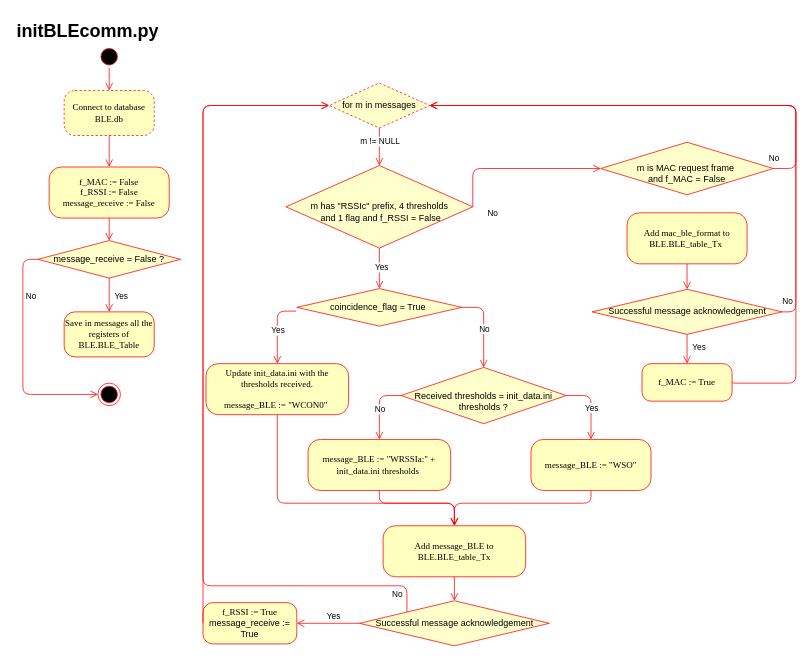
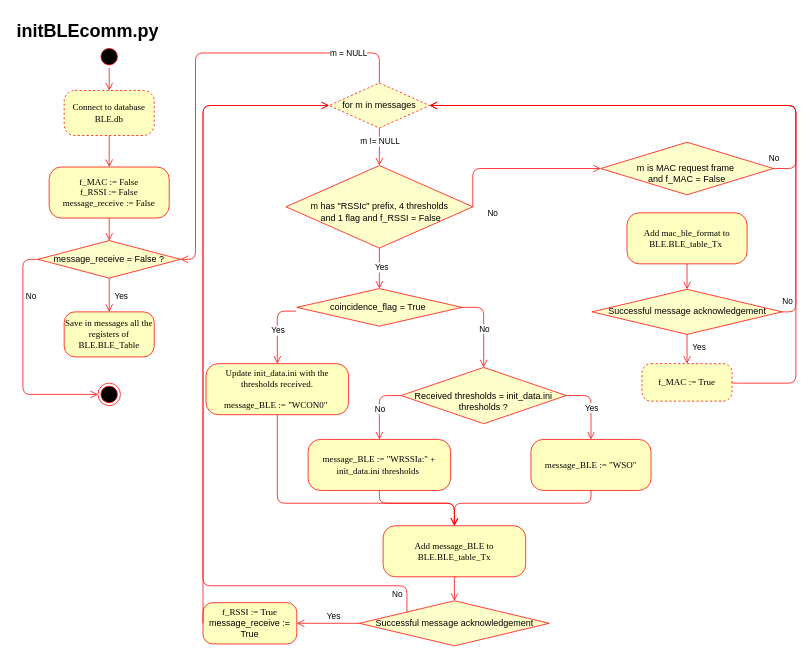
  <mxCell id="0" />
  <mxCell id="1" parent="0" />
  <mxCell id="2" value="" style="ellipse;html=1;shape=startState;fillColor=#000000;strokeColor=#ff0000;rounded=1;shadow=0;comic=0;labelBackgroundColor=none;fontFamily=Verdana;fontSize=12;fontColor=#000000;align=center;direction=south;" parent="1" vertex="1"><mxGeometry x="130" y="60" width="30" height="30" as="geometry" /></mxCell>
  <mxCell id="3" value="Connect to database BLE.db" style="rounded=1;whiteSpace=wrap;html=1;arcSize=24;fillColor=#ffffc0;strokeColor=#FF0000;shadow=0;comic=0;labelBackgroundColor=none;fontFamily=Verdana;fontSize=12;fontColor=#000000;align=center;dashed=1;" parent="1" vertex="1"><mxGeometry x="85" y="120" width="120" height="60" as="geometry" /></mxCell>
  <mxCell id="4" value="" style="ellipse;html=1;shape=endState;fillColor=#000000;strokeColor=#ff0000;rounded=1;shadow=0;comic=0;labelBackgroundColor=none;fontFamily=Verdana;fontSize=12;fontColor=#000000;align=center;" parent="1" vertex="1"><mxGeometry x="130" y="510" width="30" height="30" as="geometry" /></mxCell>
  <mxCell id="5" style="edgeStyle=elbowEdgeStyle;html=1;labelBackgroundColor=none;endArrow=open;endSize=8;strokeColor=#ff0000;fontFamily=Verdana;fontSize=12;align=left;entryX=0;entryY=0.5;entryDx=0;entryDy=0;" parent="1" source="23" target="4" edge="1"><mxGeometry relative="1" as="geometry"><mxPoint y="370" as="sourcePoint" x="20" /><mxPoint x="115" y="570" as="targetPoint" /><Array as="points"><mxPoint x="30" y="460" /></Array></mxGeometry></mxCell>
  <mxCell id="6" value="No" style="edgeLabel;html=1;align=center;verticalAlign=middle;resizable=0;points=[];" vertex="1" connectable="0" parent="5"><mxGeometry x="-0.546" relative="1" as="geometry"><mxPoint x="10" y="1" as="offset" /></mxGeometry></mxCell>
  <mxCell id="7" value="for m in messages" style="rhombus;whiteSpace=wrap;html=1;fillColor=#FFFFCC;strokeColor=#FF0000;dashed=1;" parent="1" vertex="1"><mxGeometry x="438" y="110" width="134" height="60" as="geometry" /></mxCell>
  <mxCell id="8" value="&lt;h1 style=&quot;margin-top: 0px;&quot;&gt;initBLEcomm.py&lt;/h1&gt;" style="text;html=1;whiteSpace=wrap;overflow=hidden;rounded=0;" parent="1" vertex="1"><mxGeometry width="320" height="50" as="geometry" x="20" y="20" /></mxCell>
  <mxCell id="9" style="edgeStyle=orthogonalEdgeStyle;html=1;labelBackgroundColor=none;endArrow=open;endSize=8;strokeColor=#ff0000;fontFamily=Verdana;fontSize=12;align=left;exitX=0.5;exitY=1;exitDx=0;exitDy=0;entryX=0.5;entryY=0;entryDx=0;entryDy=0;" parent="1" source="18" target="19" edge="1"><mxGeometry relative="1" as="geometry"><mxPoint x="432" y="272" as="sourcePoint" /><mxPoint x="431.522" y="312" as="targetPoint" /></mxGeometry></mxCell>
  <mxCell id="10" value="Yes" style="edgeLabel;html=1;align=center;verticalAlign=middle;resizable=0;points=[];" vertex="1" connectable="0" parent="9"><mxGeometry x="-0.065" y="2" relative="1" as="geometry"><mxPoint as="offset" /></mxGeometry></mxCell>
  <mxCell id="11" style="edgeStyle=orthogonalEdgeStyle;html=1;labelBackgroundColor=none;endArrow=open;endSize=8;strokeColor=#ff0000;fontFamily=Verdana;fontSize=12;align=left;exitX=0.5;exitY=1;exitDx=0;exitDy=0;" parent="1" source="7" target="18" edge="1"><mxGeometry relative="1" as="geometry"><mxPoint x="428.5" y="272" as="sourcePoint" /><mxPoint x="561" y="232" as="targetPoint" /></mxGeometry></mxCell>
  <mxCell id="12" value="m != NULL" style="edgeLabel;html=1;align=center;verticalAlign=middle;resizable=0;points=[];" vertex="1" connectable="0" parent="11"><mxGeometry x="-0.323" relative="1" as="geometry"><mxPoint as="offset" /></mxGeometry></mxCell>
  <mxCell id="13" style="edgeStyle=orthogonalEdgeStyle;html=1;labelBackgroundColor=none;endArrow=open;endSize=8;strokeColor=#ff0000;fontFamily=Verdana;fontSize=12;align=left;exitX=1;exitY=0.5;exitDx=0;exitDy=0;entryX=0.5;entryY=0;entryDx=0;entryDy=0;" parent="1" source="2" target="3" edge="1"><mxGeometry relative="1" as="geometry"><mxPoint x="109.5" y="187" as="sourcePoint" /><mxPoint x="175" y="255" as="targetPoint" /></mxGeometry></mxCell>
  <mxCell id="14" value="f_MAC := False&lt;div&gt;f_RSSI := False&lt;/div&gt;&lt;div&gt;message_receive := False&lt;/div&gt;" style="rounded=1;whiteSpace=wrap;html=1;arcSize=24;fillColor=#ffffc0;strokeColor=#FF0000;shadow=0;comic=0;labelBackgroundColor=none;fontFamily=Verdana;fontSize=12;fontColor=#000000;align=center;" vertex="1" parent="1"><mxGeometry x="65" y="222" width="160" height="68" as="geometry" /></mxCell>
  <mxCell id="15" value="Save in messages all the registers of BLE.BLE_Table" style="rounded=1;whiteSpace=wrap;html=1;arcSize=24;fillColor=#ffffc0;strokeColor=#FF0000;shadow=0;comic=0;labelBackgroundColor=none;fontFamily=Verdana;fontSize=12;fontColor=#000000;align=center;" vertex="1" parent="1"><mxGeometry x="85" y="415" width="120" height="60" as="geometry" /></mxCell>
+ <mxCell id="16" style="edgeStyle=orthogonalEdgeStyle;html=1;labelBackgroundColor=none;endArrow=open;endSize=8;strokeColor=#ff0000;fontFamily=Verdana;fontSize=12;align=left;exitX=0.5;exitY=0;exitDx=0;exitDy=0;entryX=1;entryY=0.5;entryDx=0;entryDy=0;" edge="1" parent="1" source="7" target="23"><mxGeometry relative="1" as="geometry"><mxPoint x="519.5" y="29.99" as="sourcePoint" /><mxPoint x="205" y="344.99" as="targetPoint" /><Array as="points"><mxPoint x="505" y="70" /><mxPoint x="260" y="70" /><mxPoint x="260" y="345" /></Array></mxGeometry></mxCell>
+ <mxCell id="17" value="m = NULL" style="edgeLabel;html=1;align=center;verticalAlign=middle;resizable=0;points=[];" vertex="1" connectable="0" parent="16"><mxGeometry x="-0.823" y="2" relative="1" as="geometry"><mxPoint x="-31" y="-2" as="offset" /></mxGeometry></mxCell>
  <mxCell id="18" value="&lt;div&gt;&lt;span style=&quot;background-color: transparent; color: light-dark(rgb(0, 0, 0), rgb(255, 255, 255));&quot;&gt;&lt;br&gt;&lt;/span&gt;&lt;/div&gt;&lt;div&gt;&lt;span style=&quot;background-color: transparent; color: light-dark(rgb(0, 0, 0), rgb(255, 255, 255));&quot;&gt;m has &quot;RSSIc&quot; prefix, 4 thresholds&lt;/span&gt;&lt;/div&gt;&lt;div&gt;&amp;nbsp;and 1 flag and f_RSSI = False&lt;/div&gt;" style="rhombus;whiteSpace=wrap;html=1;fillColor=#FFFFCC;strokeColor=#FF0000;" vertex="1" parent="1"><mxGeometry x="380.5" y="220" width="249" height="110" as="geometry" /></mxCell>
  <mxCell id="19" value="coincidence_flag = True&amp;nbsp;" style="rhombus;whiteSpace=wrap;html=1;fillColor=#FFFFCC;strokeColor=#FF0000;" vertex="1" parent="1"><mxGeometry x="395" y="384" width="220" height="50" as="geometry" /></mxCell>
  <mxCell id="20" value="&lt;div&gt;&lt;span style=&quot;background-color: transparent; color: light-dark(rgb(0, 0, 0), rgb(255, 255, 255));&quot;&gt;&lt;br&gt;&lt;/span&gt;&lt;/div&gt;&lt;div&gt;&lt;span style=&quot;background-color: transparent; color: light-dark(rgb(0, 0, 0), rgb(255, 255, 255));&quot;&gt;m is MAC request frame&amp;nbsp;&lt;/span&gt;&lt;/div&gt;&lt;div&gt;and f_MAC = False&lt;/div&gt;" style="rhombus;whiteSpace=wrap;html=1;fillColor=#FFFFCC;strokeColor=#FF0000;" vertex="1" parent="1"><mxGeometry x="800" y="189" width="230" height="70" as="geometry" /></mxCell>
  <mxCell id="21" style="edgeStyle=orthogonalEdgeStyle;html=1;labelBackgroundColor=none;endArrow=open;endSize=8;strokeColor=#ff0000;fontFamily=Verdana;fontSize=12;align=left;exitX=1;exitY=0.5;exitDx=0;exitDy=0;entryX=0;entryY=0.5;entryDx=0;entryDy=0;" edge="1" parent="1" source="18" target="20"><mxGeometry relative="1" as="geometry"><mxPoint x="760" y="290" as="sourcePoint" /><mxPoint x="760" y="335" as="targetPoint" /><Array as="points"><mxPoint x="630" y="224" /></Array></mxGeometry></mxCell>
  <mxCell id="22" value="No" style="edgeLabel;html=1;align=center;verticalAlign=middle;resizable=0;points=[];" vertex="1" connectable="0" parent="21"><mxGeometry x="-0.065" y="2" relative="1" as="geometry"><mxPoint x="-27" y="61" as="offset" /></mxGeometry></mxCell>
  <mxCell id="23" value="message_receive = False ?" style="rhombus;whiteSpace=wrap;html=1;fillColor=#FFFFCC;strokeColor=#FF0000;" vertex="1" parent="1"><mxGeometry x="50" y="320" width="190" height="50" as="geometry" /></mxCell>
  <mxCell id="24" style="edgeStyle=orthogonalEdgeStyle;html=1;labelBackgroundColor=none;endArrow=open;endSize=8;strokeColor=#ff0000;fontFamily=Verdana;fontSize=12;align=left;exitX=0.5;exitY=1;exitDx=0;exitDy=0;entryX=0.5;entryY=0;entryDx=0;entryDy=0;" edge="1" parent="1" source="14" target="23"><mxGeometry relative="1" as="geometry"><mxPoint x="230" y="380" as="sourcePoint" /><mxPoint x="230" y="422" as="targetPoint" /><Array as="points"><mxPoint x="145" y="300" /><mxPoint x="145" y="300" /></Array></mxGeometry></mxCell>
  <mxCell id="25" style="edgeStyle=orthogonalEdgeStyle;html=1;labelBackgroundColor=none;endArrow=open;endSize=8;strokeColor=#ff0000;fontFamily=Verdana;fontSize=12;align=left;exitX=0.5;exitY=1;exitDx=0;exitDy=0;entryX=0.5;entryY=0;entryDx=0;entryDy=0;" edge="1" parent="1" source="3" target="14"><mxGeometry relative="1" as="geometry"><mxPoint x="260" y="110" as="sourcePoint" /><mxPoint x="260" y="140" as="targetPoint" /></mxGeometry></mxCell>
  <mxCell id="26" style="edgeStyle=orthogonalEdgeStyle;html=1;labelBackgroundColor=none;endArrow=open;endSize=8;strokeColor=#ff0000;fontFamily=Verdana;fontSize=12;align=left;exitX=0.5;exitY=1;exitDx=0;exitDy=0;entryX=0.5;entryY=0;entryDx=0;entryDy=0;" edge="1" parent="1" source="23" target="15"><mxGeometry relative="1" as="geometry"><mxPoint x="320" y="330" as="sourcePoint" /><mxPoint x="320" y="360" as="targetPoint" /><Array as="points"><mxPoint x="145" y="380" /><mxPoint x="145" y="380" /></Array></mxGeometry></mxCell>
  <mxCell id="27" value="Yes" style="edgeLabel;html=1;align=center;verticalAlign=middle;resizable=0;points=[];" vertex="1" connectable="0" parent="26"><mxGeometry x="0.068" y="3" relative="1" as="geometry"><mxPoint x="12" as="offset" /></mxGeometry></mxCell>
  <mxCell id="28" value="Update init_data.ini with the thresholds received.&lt;div&gt;&lt;br&gt;&lt;/div&gt;&lt;div&gt;message_BLE := &quot;WCON0&quot;&amp;nbsp;&lt;/div&gt;" style="rounded=1;whiteSpace=wrap;html=1;arcSize=24;fillColor=#ffffc0;strokeColor=#FF0000;shadow=0;comic=0;labelBackgroundColor=none;fontFamily=Verdana;fontSize=12;fontColor=#000000;align=center;" vertex="1" parent="1"><mxGeometry x="274" y="484" width="190" height="68" as="geometry" /></mxCell>
  <mxCell id="29" style="edgeStyle=orthogonalEdgeStyle;html=1;labelBackgroundColor=none;endArrow=open;endSize=8;strokeColor=#ff0000;fontFamily=Verdana;fontSize=12;align=left;entryX=0.5;entryY=0;entryDx=0;entryDy=0;" edge="1" parent="1" target="28"><mxGeometry relative="1" as="geometry"><mxPoint x="394" y="414" as="sourcePoint" /><mxPoint x="704" y="449" as="targetPoint" /><Array as="points"><mxPoint x="369" y="414" /></Array></mxGeometry></mxCell>
  <mxCell id="30" value="Yes" style="edgeLabel;html=1;align=center;verticalAlign=middle;resizable=0;points=[];" vertex="1" connectable="0" parent="29"><mxGeometry x="-0.065" y="2" relative="1" as="geometry"><mxPoint x="-2" y="6" as="offset" /></mxGeometry></mxCell>
  <mxCell id="31" value="&lt;div&gt;&lt;br&gt;&lt;/div&gt;Received thresholds = init_data.ini thresholds ?" style="rhombus;whiteSpace=wrap;html=1;fillColor=#FFFFCC;strokeColor=#FF0000;" vertex="1" parent="1"><mxGeometry x="534" y="489" width="220" height="75" as="geometry" /></mxCell>
  <mxCell id="32" style="edgeStyle=orthogonalEdgeStyle;html=1;labelBackgroundColor=none;endArrow=open;endSize=8;strokeColor=#ff0000;fontFamily=Verdana;fontSize=12;align=left;entryX=0.5;entryY=0;entryDx=0;entryDy=0;exitX=1;exitY=0.5;exitDx=0;exitDy=0;" edge="1" parent="1" source="19" target="31"><mxGeometry relative="1" as="geometry"><mxPoint x="689" y="354" as="sourcePoint" /><mxPoint x="664" y="424" as="targetPoint" /><Array as="points"><mxPoint x="644" y="409" /></Array></mxGeometry></mxCell>
  <mxCell id="33" value="No" style="edgeLabel;html=1;align=center;verticalAlign=middle;resizable=0;points=[];" vertex="1" connectable="0" parent="32"><mxGeometry x="-0.065" y="2" relative="1" as="geometry"><mxPoint x="-2" y="6" as="offset" /></mxGeometry></mxCell>
  <mxCell id="34" value="&lt;div&gt;&lt;span style=&quot;background-color: transparent; color: light-dark(rgb(0, 0, 0), rgb(237, 237, 237));&quot;&gt;message_BLE := &quot;WRSSIa:&quot; + init_data.ini thresholds&amp;nbsp;&lt;/span&gt;&lt;/div&gt;" style="rounded=1;whiteSpace=wrap;html=1;arcSize=24;fillColor=#ffffc0;strokeColor=#FF0000;shadow=0;comic=0;labelBackgroundColor=none;fontFamily=Verdana;fontSize=12;fontColor=#000000;align=center;" vertex="1" parent="1"><mxGeometry x="410" y="585" width="190" height="68" as="geometry" /></mxCell>
  <mxCell id="35" style="edgeStyle=orthogonalEdgeStyle;html=1;labelBackgroundColor=none;endArrow=open;endSize=8;strokeColor=#ff0000;fontFamily=Verdana;fontSize=12;align=left;entryX=0.5;entryY=0;entryDx=0;entryDy=0;exitX=0;exitY=0.5;exitDx=0;exitDy=0;" edge="1" parent="1" source="31" target="34"><mxGeometry relative="1" as="geometry"><mxPoint x="774" y="444" as="sourcePoint" /><mxPoint x="803" y="524" as="targetPoint" /><Array as="points"><mxPoint x="505" y="526" /></Array></mxGeometry></mxCell>
  <mxCell id="36" value="No" style="edgeLabel;html=1;align=center;verticalAlign=middle;resizable=0;points=[];" vertex="1" connectable="0" parent="35"><mxGeometry x="-0.065" y="2" relative="1" as="geometry"><mxPoint x="-2" y="6" as="offset" /></mxGeometry></mxCell>
  <mxCell id="37" value="&lt;div&gt;&lt;span style=&quot;background-color: transparent; color: light-dark(rgb(0, 0, 0), rgb(237, 237, 237));&quot;&gt;message_BLE := &quot;WSO&quot;&lt;/span&gt;&lt;/div&gt;" style="rounded=1;whiteSpace=wrap;html=1;arcSize=24;fillColor=#ffffc0;strokeColor=#FF0000;shadow=0;comic=0;labelBackgroundColor=none;fontFamily=Verdana;fontSize=12;fontColor=#000000;align=center;" vertex="1" parent="1"><mxGeometry x="707" y="585" width="160" height="68" as="geometry" /></mxCell>
  <mxCell id="38" style="edgeStyle=orthogonalEdgeStyle;html=1;labelBackgroundColor=none;endArrow=open;endSize=8;strokeColor=#ff0000;fontFamily=Verdana;fontSize=12;align=left;entryX=0.5;entryY=0;entryDx=0;entryDy=0;exitX=1;exitY=0.5;exitDx=0;exitDy=0;" edge="1" parent="1" source="31" target="37"><mxGeometry relative="1" as="geometry"><mxPoint x="653" y="575" as="sourcePoint" /><mxPoint x="624" y="633" as="targetPoint" /><Array as="points"><mxPoint x="787" y="527" /></Array></mxGeometry></mxCell>
  <mxCell id="39" value="Yes" style="edgeLabel;html=1;align=center;verticalAlign=middle;resizable=0;points=[];" vertex="1" connectable="0" parent="38"><mxGeometry x="-0.065" y="2" relative="1" as="geometry"><mxPoint x="-2" y="6" as="offset" /></mxGeometry></mxCell>
  <mxCell id="40" value="&lt;div&gt;&lt;span style=&quot;background-color: transparent; color: light-dark(rgb(0, 0, 0), rgb(237, 237, 237));&quot;&gt;Add message_BLE to BLE.BLE_table_Tx&lt;/span&gt;&lt;/div&gt;" style="rounded=1;whiteSpace=wrap;html=1;arcSize=24;fillColor=#ffffc0;strokeColor=#FF0000;shadow=0;comic=0;labelBackgroundColor=none;fontFamily=Verdana;fontSize=12;fontColor=#000000;align=center;" vertex="1" parent="1"><mxGeometry x="510" y="700" width="190" height="68" as="geometry" /></mxCell>
  <mxCell id="41" style="edgeStyle=orthogonalEdgeStyle;html=1;labelBackgroundColor=none;endArrow=open;endSize=8;strokeColor=#ff0000;fontFamily=Verdana;fontSize=12;align=left;entryX=0.5;entryY=0;entryDx=0;entryDy=0;exitX=0.5;exitY=1;exitDx=0;exitDy=0;" edge="1" parent="1" source="28" target="40"><mxGeometry relative="1" as="geometry"><mxPoint x="364" y="563" as="sourcePoint" /><mxPoint x="505" y="793" as="targetPoint" /><Array as="points"><mxPoint x="369" y="670" /><mxPoint x="605" y="670" /></Array></mxGeometry></mxCell>
  <mxCell id="42" style="edgeStyle=orthogonalEdgeStyle;html=1;labelBackgroundColor=none;endArrow=open;endSize=8;strokeColor=#ff0000;fontFamily=Verdana;fontSize=12;align=left;entryX=0.5;entryY=0;entryDx=0;entryDy=0;exitX=0.5;exitY=1;exitDx=0;exitDy=0;" edge="1" parent="1" source="34" target="40"><mxGeometry relative="1" as="geometry"><mxPoint x="584" y="663" as="sourcePoint" /><mxPoint x="505" y="793" as="targetPoint" /><Array as="points"><mxPoint x="505" y="670" /><mxPoint x="605" y="670" /></Array></mxGeometry></mxCell>
  <mxCell id="43" style="edgeStyle=orthogonalEdgeStyle;html=1;labelBackgroundColor=none;endArrow=open;endSize=8;strokeColor=#ff0000;fontFamily=Verdana;fontSize=12;align=left;entryX=0.5;entryY=0;entryDx=0;entryDy=0;exitX=0.5;exitY=1;exitDx=0;exitDy=0;" edge="1" parent="1" source="37" target="40"><mxGeometry relative="1" as="geometry"><mxPoint x="664" y="663" as="sourcePoint" /><mxPoint x="505" y="793" as="targetPoint" /><Array as="points"><mxPoint x="787" y="670" /><mxPoint x="605" y="670" /></Array></mxGeometry></mxCell>
  <mxCell id="44" value="&lt;div&gt;&lt;span style=&quot;background-color: transparent; color: light-dark(rgb(0, 0, 0), rgb(237, 237, 237));&quot;&gt;f_RSSI := True&lt;/span&gt;&lt;/div&gt;&lt;div&gt;&lt;span style=&quot;font-family: Helvetica;&quot;&gt;message_receive :=&lt;/span&gt;&lt;span style=&quot;background-color: transparent; color: light-dark(rgb(0, 0, 0), rgb(237, 237, 237));&quot;&gt;&lt;/span&gt;&lt;/div&gt;&lt;div&gt;&lt;span style=&quot;font-family: Helvetica;&quot;&gt;True&lt;/span&gt;&lt;/div&gt;" style="rounded=1;whiteSpace=wrap;html=1;arcSize=24;fillColor=#ffffc0;strokeColor=#FF0000;shadow=0;comic=0;labelBackgroundColor=none;fontFamily=Verdana;fontSize=12;fontColor=#000000;align=center;" vertex="1" parent="1"><mxGeometry x="270" y="802.5" width="125" height="55" as="geometry" /></mxCell>
  <mxCell id="45" style="edgeStyle=orthogonalEdgeStyle;html=1;labelBackgroundColor=none;endArrow=open;endSize=8;strokeColor=#ff0000;fontFamily=Verdana;fontSize=12;align=left;entryX=0;entryY=0.5;entryDx=0;entryDy=0;exitX=0;exitY=0.5;exitDx=0;exitDy=0;" edge="1" parent="1" source="44" target="7"><mxGeometry relative="1" as="geometry"><mxPoint x="1062" y="730" as="sourcePoint" /><mxPoint x="780" y="791" as="targetPoint" /><Array as="points"><mxPoint x="270" y="830" /><mxPoint x="270" y="140" /></Array></mxGeometry></mxCell>
  <mxCell id="46" value="Add mac_ble_format to BLE.BLE_table_Tx&amp;nbsp;" style="rounded=1;whiteSpace=wrap;html=1;arcSize=24;fillColor=#ffffc0;strokeColor=#FF0000;shadow=0;comic=0;labelBackgroundColor=none;fontFamily=Verdana;fontSize=12;fontColor=#000000;align=center;" vertex="1" parent="1"><mxGeometry x="835" y="283" width="160" height="68" as="geometry" /></mxCell>
- <mxCell id="47" value="f_MAC := True" style="rounded=1;whiteSpace=wrap;html=1;arcSize=24;fillColor=#ffffc0;strokeColor=#FF0000;shadow=0;comic=0;labelBackgroundColor=none;fontFamily=Verdana;fontSize=12;fontColor=#000000;align=center;" vertex="1" parent="1"><mxGeometry x="855" y="484" width="120" height="50" as="geometry" /></mxCell>
+ <mxCell id="47" value="f_MAC := True" style="rounded=1;whiteSpace=wrap;html=1;arcSize=24;fillColor=#ffffc0;strokeColor=#FF0000;shadow=0;comic=0;labelBackgroundColor=none;fontFamily=Verdana;fontSize=12;fontColor=#000000;align=center;dashed=1;" vertex="1" parent="1"><mxGeometry x="855" y="484" width="120" height="50" as="geometry" /></mxCell>
  <mxCell id="48" style="edgeStyle=orthogonalEdgeStyle;html=1;labelBackgroundColor=none;endArrow=open;endSize=8;strokeColor=#ff0000;fontFamily=Verdana;fontSize=12;align=left;exitX=1;exitY=0.5;exitDx=0;exitDy=0;entryX=1;entryY=0.5;entryDx=0;entryDy=0;" edge="1" parent="1" source="20" target="7"><mxGeometry relative="1" as="geometry"><mxPoint x="850" y="190" as="sourcePoint" /><mxPoint x="1020" y="90" as="targetPoint" /><Array as="points"><mxPoint x="1060" y="224" /><mxPoint x="1060" y="140" /></Array></mxGeometry></mxCell>
  <mxCell id="49" value="No" style="edgeLabel;html=1;align=center;verticalAlign=middle;resizable=0;points=[];" vertex="1" connectable="0" parent="48"><mxGeometry x="-0.065" y="2" relative="1" as="geometry"><mxPoint x="137" y="68" as="offset" /></mxGeometry></mxCell>
  <mxCell id="50" style="edgeStyle=orthogonalEdgeStyle;html=1;labelBackgroundColor=none;endArrow=open;endSize=8;strokeColor=#ff0000;fontFamily=Verdana;fontSize=12;align=left;exitX=0.5;exitY=1;exitDx=0;exitDy=0;entryX=0.5;entryY=0;entryDx=0;entryDy=0;" edge="1" parent="1" source="46" target="56"><mxGeometry relative="1" as="geometry"><mxPoint x="1040" y="350" as="sourcePoint" /><mxPoint x="1040" y="374" as="targetPoint" /></mxGeometry></mxCell>
  <mxCell id="51" style="edgeStyle=orthogonalEdgeStyle;html=1;labelBackgroundColor=none;endArrow=open;endSize=8;strokeColor=#ff0000;fontFamily=Verdana;fontSize=12;align=left;exitX=1;exitY=0.5;exitDx=0;exitDy=0;entryX=1;entryY=0.5;entryDx=0;entryDy=0;" edge="1" parent="1" source="47" target="7"><mxGeometry relative="1" as="geometry"><mxPoint x="1578" y="354" as="sourcePoint" /><mxPoint x="1120" y="270" as="targetPoint" /><Array as="points"><mxPoint x="1060" y="510" /><mxPoint x="1060" y="140" /></Array></mxGeometry></mxCell>
  <mxCell id="52" value="Successful message acknowledgement" style="rhombus;whiteSpace=wrap;html=1;fillColor=#FFFFCC;strokeColor=#FF0000;" vertex="1" parent="1"><mxGeometry x="478.5" y="800" width="253" height="60" as="geometry" /></mxCell>
  <mxCell id="53" style="edgeStyle=orthogonalEdgeStyle;html=1;labelBackgroundColor=none;endArrow=open;endSize=8;strokeColor=#ff0000;fontFamily=Verdana;fontSize=12;align=left;entryX=0.5;entryY=0;entryDx=0;entryDy=0;exitX=0.5;exitY=1;exitDx=0;exitDy=0;" edge="1" parent="1" source="40" target="52"><mxGeometry relative="1" as="geometry"><mxPoint x="1042" y="750" as="sourcePoint" /><mxPoint x="760" y="797" as="targetPoint" /><Array as="points"><mxPoint x="605" y="790" /><mxPoint x="605" y="790" /></Array></mxGeometry></mxCell>
  <mxCell id="54" style="edgeStyle=orthogonalEdgeStyle;html=1;labelBackgroundColor=none;endArrow=open;endSize=8;strokeColor=#ff0000;fontFamily=Verdana;fontSize=12;align=left;entryX=1;entryY=0.5;entryDx=0;entryDy=0;exitX=0;exitY=0.5;exitDx=0;exitDy=0;" edge="1" parent="1" source="52" target="44"><mxGeometry relative="1" as="geometry"><mxPoint x="840" y="840" as="sourcePoint" /><mxPoint x="905" y="872" as="targetPoint" /><Array as="points"><mxPoint x="440" y="830" /><mxPoint x="440" y="830" /></Array></mxGeometry></mxCell>
  <mxCell id="55" value="Yes" style="edgeLabel;html=1;align=center;verticalAlign=middle;resizable=0;points=[];" vertex="1" connectable="0" parent="54"><mxGeometry x="-0.151" y="1" relative="1" as="geometry"><mxPoint y="-11" as="offset" /></mxGeometry></mxCell>
  <mxCell id="56" value="Successful message acknowledgement" style="rhombus;whiteSpace=wrap;html=1;fillColor=#FFFFCC;strokeColor=#FF0000;" vertex="1" parent="1"><mxGeometry x="788.5" y="385" width="253" height="60" as="geometry" /></mxCell>
  <mxCell id="57" style="edgeStyle=orthogonalEdgeStyle;html=1;labelBackgroundColor=none;endArrow=open;endSize=8;strokeColor=#ff0000;fontFamily=Verdana;fontSize=12;align=left;exitX=0.5;exitY=1;exitDx=0;exitDy=0;entryX=0.5;entryY=0;entryDx=0;entryDy=0;" edge="1" parent="1" source="56" target="47"><mxGeometry relative="1" as="geometry"><mxPoint x="1070" y="400" as="sourcePoint" /><mxPoint x="1070" y="434" as="targetPoint" /></mxGeometry></mxCell>
  <mxCell id="58" value="Yes" style="edgeLabel;html=1;align=center;verticalAlign=middle;resizable=0;points=[];" vertex="1" connectable="0" parent="57"><mxGeometry x="-0.204" y="2" relative="1" as="geometry"><mxPoint x="13" as="offset" /></mxGeometry></mxCell>
  <mxCell id="59" style="edgeStyle=orthogonalEdgeStyle;html=1;labelBackgroundColor=none;endArrow=open;endSize=8;strokeColor=#ff0000;fontFamily=Verdana;fontSize=12;align=left;entryX=0;entryY=0.5;entryDx=0;entryDy=0;exitX=0;exitY=0;exitDx=0;exitDy=0;" edge="1" parent="1" source="52" target="7"><mxGeometry relative="1" as="geometry"><mxPoint x="550" y="1110" as="sourcePoint" /><mxPoint x="668" y="660" as="targetPoint" /><Array as="points"><mxPoint x="542" y="780" /><mxPoint x="270" y="780" /><mxPoint x="270" y="140" /></Array></mxGeometry></mxCell>
  <mxCell id="60" value="No" style="edgeLabel;html=1;align=center;verticalAlign=middle;resizable=0;points=[];" vertex="1" connectable="0" parent="59"><mxGeometry x="-0.886" y="-3" relative="1" as="geometry"><mxPoint x="16" y="13" as="offset" /></mxGeometry></mxCell>
  <mxCell id="61" style="edgeStyle=orthogonalEdgeStyle;html=1;labelBackgroundColor=none;endArrow=open;endSize=8;strokeColor=#ff0000;fontFamily=Verdana;fontSize=12;align=left;exitX=1;exitY=0.5;exitDx=0;exitDy=0;entryX=1;entryY=0.5;entryDx=0;entryDy=0;" edge="1" parent="1" source="56" target="7"><mxGeometry relative="1" as="geometry"><mxPoint x="1543" y="719" as="sourcePoint" /><mxPoint x="1140" y="350" as="targetPoint" /><Array as="points"><mxPoint x="1060" y="415" /><mxPoint x="1060" y="140" /></Array></mxGeometry></mxCell>
  <mxCell id="62" value="No" style="edgeLabel;html=1;align=center;verticalAlign=middle;resizable=0;points=[];" vertex="1" connectable="0" parent="61"><mxGeometry x="-0.983" relative="1" as="geometry"><mxPoint y="-15" as="offset" /></mxGeometry></mxCell>
